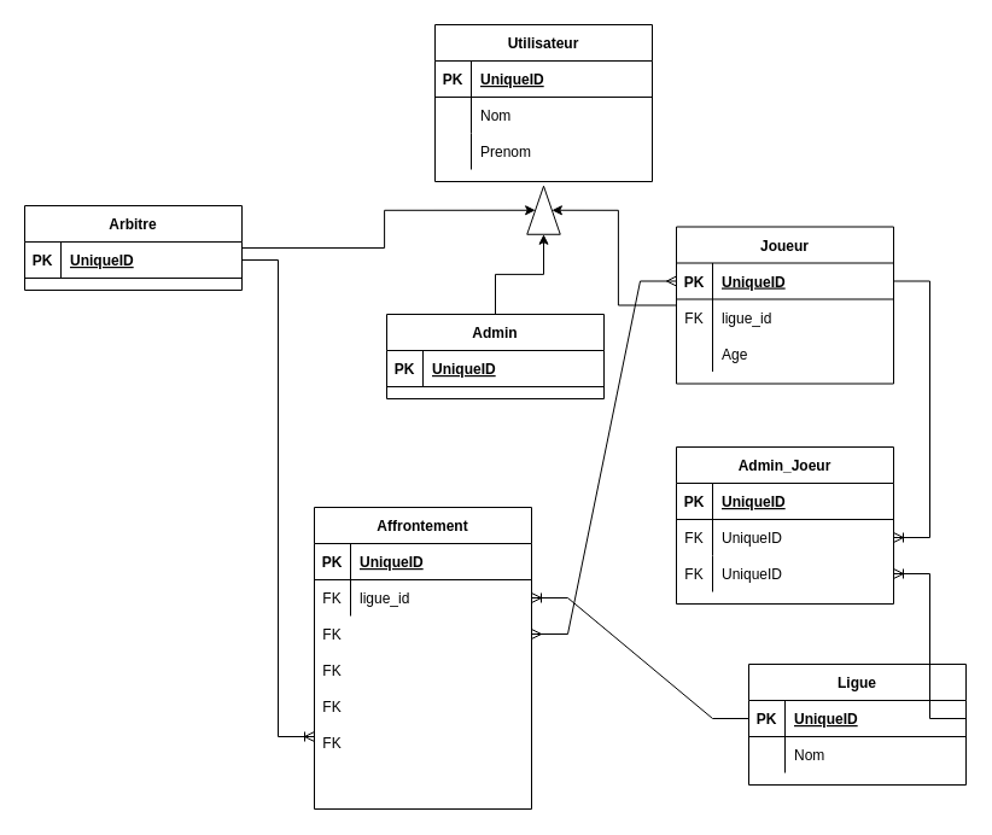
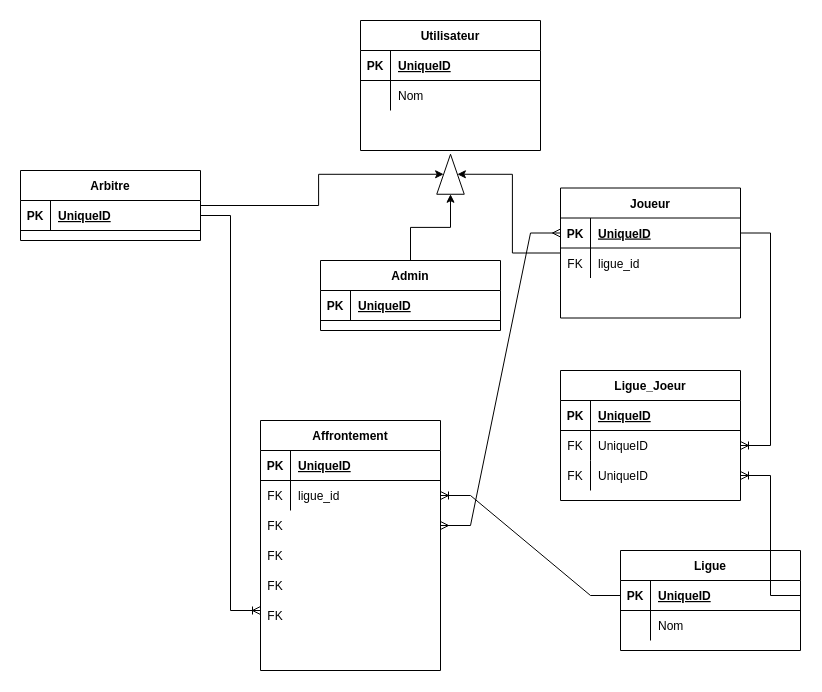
  <mxCell id="0" />
  <mxCell id="1" parent="0" />
  <mxCell id="2" value="Affrontement" style="shape=table;startSize=30;container=1;collapsible=1;childLayout=tableLayout;fixedRows=1;rowLines=0;fontStyle=1;align=center;resizeLast=1;" vertex="1" parent="1"><mxGeometry x="260" y="420" width="180" height="250" as="geometry" /></mxCell>
  <mxCell id="3" value="" style="shape=partialRectangle;collapsible=0;dropTarget=0;pointerEvents=0;fillColor=none;top=0;left=0;bottom=1;right=0;points=[[0,0.5],[1,0.5]];portConstraint=eastwest;" vertex="1" parent="2"><mxGeometry y="30" width="180" height="30" as="geometry" /></mxCell>
  <mxCell id="4" value="PK" style="shape=partialRectangle;connectable=0;fillColor=none;top=0;left=0;bottom=0;right=0;fontStyle=1;overflow=hidden;" vertex="1" parent="3"><mxGeometry width="30" height="30" as="geometry"><mxRectangle width="30" height="30" as="alternateBounds" /></mxGeometry></mxCell>
  <mxCell id="5" value="UniqueID" style="shape=partialRectangle;connectable=0;fillColor=none;top=0;left=0;bottom=0;right=0;align=left;spacingLeft=6;fontStyle=5;overflow=hidden;" vertex="1" parent="3"><mxGeometry x="30" width="150" height="30" as="geometry"><mxRectangle width="150" height="30" as="alternateBounds" /></mxGeometry></mxCell>
  <mxCell id="6" value="" style="shape=partialRectangle;collapsible=0;dropTarget=0;pointerEvents=0;fillColor=none;top=0;left=0;bottom=0;right=0;points=[[0,0.5],[1,0.5]];portConstraint=eastwest;" vertex="1" parent="2"><mxGeometry y="60" width="180" height="30" as="geometry" /></mxCell>
  <mxCell id="7" value="FK" style="shape=partialRectangle;connectable=0;fillColor=none;top=0;left=0;bottom=0;right=0;fontStyle=0;overflow=hidden;" vertex="1" parent="6"><mxGeometry width="30" height="30" as="geometry"><mxRectangle width="30" height="30" as="alternateBounds" /></mxGeometry></mxCell>
  <mxCell id="8" value="ligue_id" style="shape=partialRectangle;connectable=0;fillColor=none;top=0;left=0;bottom=0;right=0;align=left;spacingLeft=6;fontStyle=0;overflow=hidden;" vertex="1" parent="6"><mxGeometry x="30" width="150" height="30" as="geometry"><mxRectangle width="150" height="30" as="alternateBounds" /></mxGeometry></mxCell>
  <mxCell id="9" value="" style="shape=partialRectangle;collapsible=0;dropTarget=0;pointerEvents=0;fillColor=none;top=0;left=0;bottom=0;right=0;points=[[0,0.5],[1,0.5]];portConstraint=eastwest;" vertex="1" parent="2"><mxGeometry y="90" width="180" height="30" as="geometry" /></mxCell>
  <mxCell id="10" value="FK" style="shape=partialRectangle;connectable=0;fillColor=none;top=0;left=0;bottom=0;right=0;fontStyle=0;overflow=hidden;" vertex="1" parent="9"><mxGeometry width="30" height="30" as="geometry"><mxRectangle width="30" height="30" as="alternateBounds" /></mxGeometry></mxCell>
  <mxCell id="11" value="" style="shape=partialRectangle;collapsible=0;dropTarget=0;pointerEvents=0;fillColor=none;top=0;left=0;bottom=0;right=0;points=[[0,0.5],[1,0.5]];portConstraint=eastwest;" vertex="1" parent="2"><mxGeometry y="120" width="180" height="30" as="geometry" /></mxCell>
  <mxCell id="12" value="FK" style="shape=partialRectangle;connectable=0;fillColor=none;top=0;left=0;bottom=0;right=0;fontStyle=0;overflow=hidden;" vertex="1" parent="11"><mxGeometry width="30" height="30" as="geometry"><mxRectangle width="30" height="30" as="alternateBounds" /></mxGeometry></mxCell>
  <mxCell id="13" value="" style="shape=partialRectangle;collapsible=0;dropTarget=0;pointerEvents=0;fillColor=none;top=0;left=0;bottom=0;right=0;points=[[0,0.5],[1,0.5]];portConstraint=eastwest;" vertex="1" parent="2"><mxGeometry y="150" width="180" height="30" as="geometry" /></mxCell>
  <mxCell id="14" value="FK" style="shape=partialRectangle;connectable=0;fillColor=none;top=0;left=0;bottom=0;right=0;fontStyle=0;overflow=hidden;" vertex="1" parent="13"><mxGeometry width="30" height="30" as="geometry"><mxRectangle width="30" height="30" as="alternateBounds" /></mxGeometry></mxCell>
  <mxCell id="15" value="" style="shape=partialRectangle;collapsible=0;dropTarget=0;pointerEvents=0;fillColor=none;top=0;left=0;bottom=0;right=0;points=[[0,0.5],[1,0.5]];portConstraint=eastwest;" vertex="1" parent="2"><mxGeometry y="180" width="180" height="30" as="geometry" /></mxCell>
  <mxCell id="16" value="FK" style="shape=partialRectangle;connectable=0;fillColor=none;top=0;left=0;bottom=0;right=0;fontStyle=0;overflow=hidden;" vertex="1" parent="15"><mxGeometry width="30" height="30" as="geometry"><mxRectangle width="30" height="30" as="alternateBounds" /></mxGeometry></mxCell>
  <mxCell id="17" value="" style="shape=partialRectangle;collapsible=0;dropTarget=0;pointerEvents=0;fillColor=none;top=0;left=0;bottom=0;right=0;points=[[0,0.5],[1,0.5]];portConstraint=eastwest;" vertex="1" parent="2"><mxGeometry y="210" width="180" height="30" as="geometry" /></mxCell>
  <mxCell id="18" value="" style="shape=partialRectangle;connectable=0;fillColor=none;top=0;left=0;bottom=0;right=0;editable=1;overflow=hidden;" vertex="1" parent="17"><mxGeometry width="30" height="30" as="geometry"><mxRectangle width="30" height="30" as="alternateBounds" /></mxGeometry></mxCell>
  <mxCell id="19" style="edgeStyle=orthogonalEdgeStyle;rounded=0;jumpStyle=none;orthogonalLoop=1;jettySize=auto;html=1;entryX=0.5;entryY=1;entryDx=0;entryDy=0;" edge="1" parent="1" source="20" target="72"><mxGeometry relative="1" as="geometry" /></mxCell>
  <mxCell id="20" value="Joueur" style="shape=table;startSize=30;container=1;collapsible=1;childLayout=tableLayout;fixedRows=1;rowLines=0;fontStyle=1;align=center;resizeLast=1;" vertex="1" parent="1"><mxGeometry x="560" y="187.5" width="180" height="130" as="geometry" /></mxCell>
  <mxCell id="21" value="" style="shape=partialRectangle;collapsible=0;dropTarget=0;pointerEvents=0;fillColor=none;top=0;left=0;bottom=1;right=0;points=[[0,0.5],[1,0.5]];portConstraint=eastwest;" vertex="1" parent="20"><mxGeometry y="30" width="180" height="30" as="geometry" /></mxCell>
  <mxCell id="22" value="PK" style="shape=partialRectangle;connectable=0;fillColor=none;top=0;left=0;bottom=0;right=0;fontStyle=1;overflow=hidden;" vertex="1" parent="21"><mxGeometry width="30" height="30" as="geometry"><mxRectangle width="30" height="30" as="alternateBounds" /></mxGeometry></mxCell>
  <mxCell id="23" value="UniqueID" style="shape=partialRectangle;connectable=0;fillColor=none;top=0;left=0;bottom=0;right=0;align=left;spacingLeft=6;fontStyle=5;overflow=hidden;" vertex="1" parent="21"><mxGeometry x="30" width="150" height="30" as="geometry"><mxRectangle width="150" height="30" as="alternateBounds" /></mxGeometry></mxCell>
  <mxCell id="24" value="" style="shape=partialRectangle;collapsible=0;dropTarget=0;pointerEvents=0;fillColor=none;top=0;left=0;bottom=0;right=0;points=[[0,0.5],[1,0.5]];portConstraint=eastwest;" vertex="1" parent="20"><mxGeometry y="60" width="180" height="30" as="geometry" /></mxCell>
  <mxCell id="25" value="FK" style="shape=partialRectangle;connectable=0;fillColor=none;top=0;left=0;bottom=0;right=0;fontStyle=0;overflow=hidden;" vertex="1" parent="24"><mxGeometry width="30" height="30" as="geometry"><mxRectangle width="30" height="30" as="alternateBounds" /></mxGeometry></mxCell>
  <mxCell id="26" value="ligue_id" style="shape=partialRectangle;connectable=0;fillColor=none;top=0;left=0;bottom=0;right=0;align=left;spacingLeft=6;fontStyle=0;overflow=hidden;" vertex="1" parent="24"><mxGeometry x="30" width="150" height="30" as="geometry"><mxRectangle width="150" height="30" as="alternateBounds" /></mxGeometry></mxCell>
  <mxCell id="27" value="" style="shape=partialRectangle;collapsible=0;dropTarget=0;pointerEvents=0;fillColor=none;top=0;left=0;bottom=0;right=0;points=[[0,0.5],[1,0.5]];portConstraint=eastwest;" vertex="1" parent="20"><mxGeometry y="90" width="180" height="30" as="geometry" /></mxCell>
  <mxCell id="28" value="" style="shape=partialRectangle;connectable=0;fillColor=none;top=0;left=0;bottom=0;right=0;editable=1;overflow=hidden;" vertex="1" parent="27"><mxGeometry width="30" height="30" as="geometry"><mxRectangle width="30" height="30" as="alternateBounds" /></mxGeometry></mxCell>
- <mxCell id="29" value="Age" style="shape=partialRectangle;connectable=0;fillColor=none;top=0;left=0;bottom=0;right=0;align=left;spacingLeft=6;overflow=hidden;" vertex="1" parent="27"><mxGeometry x="30" width="150" height="30" as="geometry"><mxRectangle width="150" height="30" as="alternateBounds" /></mxGeometry></mxCell>
  <mxCell id="30" style="edgeStyle=orthogonalEdgeStyle;rounded=0;jumpStyle=none;orthogonalLoop=1;jettySize=auto;html=1;entryX=0;entryY=0.5;entryDx=0;entryDy=0;" edge="1" parent="1" source="31" target="72"><mxGeometry relative="1" as="geometry" /></mxCell>
  <mxCell id="31" value="Admin" style="shape=table;startSize=30;container=1;collapsible=1;childLayout=tableLayout;fixedRows=1;rowLines=0;fontStyle=1;align=center;resizeLast=1;" vertex="1" parent="1"><mxGeometry x="320" y="260" width="180" height="70" as="geometry" /></mxCell>
  <mxCell id="32" value="" style="shape=partialRectangle;collapsible=0;dropTarget=0;pointerEvents=0;fillColor=none;top=0;left=0;bottom=1;right=0;points=[[0,0.5],[1,0.5]];portConstraint=eastwest;" vertex="1" parent="31"><mxGeometry y="30" width="180" height="30" as="geometry" /></mxCell>
  <mxCell id="33" value="PK" style="shape=partialRectangle;connectable=0;fillColor=none;top=0;left=0;bottom=0;right=0;fontStyle=1;overflow=hidden;" vertex="1" parent="32"><mxGeometry width="30" height="30" as="geometry"><mxRectangle width="30" height="30" as="alternateBounds" /></mxGeometry></mxCell>
  <mxCell id="34" value="UniqueID" style="shape=partialRectangle;connectable=0;fillColor=none;top=0;left=0;bottom=0;right=0;align=left;spacingLeft=6;fontStyle=5;overflow=hidden;" vertex="1" parent="32"><mxGeometry x="30" width="150" height="30" as="geometry"><mxRectangle width="150" height="30" as="alternateBounds" /></mxGeometry></mxCell>
  <mxCell id="35" value="Ligue" style="shape=table;startSize=30;container=1;collapsible=1;childLayout=tableLayout;fixedRows=1;rowLines=0;fontStyle=1;align=center;resizeLast=1;" vertex="1" parent="1"><mxGeometry x="620" y="550" width="180" height="100" as="geometry" /></mxCell>
  <mxCell id="36" value="" style="shape=partialRectangle;collapsible=0;dropTarget=0;pointerEvents=0;fillColor=none;top=0;left=0;bottom=1;right=0;points=[[0,0.5],[1,0.5]];portConstraint=eastwest;" vertex="1" parent="35"><mxGeometry y="30" width="180" height="30" as="geometry" /></mxCell>
  <mxCell id="37" value="PK" style="shape=partialRectangle;connectable=0;fillColor=none;top=0;left=0;bottom=0;right=0;fontStyle=1;overflow=hidden;" vertex="1" parent="36"><mxGeometry width="30" height="30" as="geometry"><mxRectangle width="30" height="30" as="alternateBounds" /></mxGeometry></mxCell>
  <mxCell id="38" value="UniqueID" style="shape=partialRectangle;connectable=0;fillColor=none;top=0;left=0;bottom=0;right=0;align=left;spacingLeft=6;fontStyle=5;overflow=hidden;" vertex="1" parent="36"><mxGeometry x="30" width="150" height="30" as="geometry"><mxRectangle width="150" height="30" as="alternateBounds" /></mxGeometry></mxCell>
  <mxCell id="39" value="" style="shape=partialRectangle;collapsible=0;dropTarget=0;pointerEvents=0;fillColor=none;top=0;left=0;bottom=0;right=0;points=[[0,0.5],[1,0.5]];portConstraint=eastwest;" vertex="1" parent="35"><mxGeometry y="60" width="180" height="30" as="geometry" /></mxCell>
  <mxCell id="40" value="" style="shape=partialRectangle;connectable=0;fillColor=none;top=0;left=0;bottom=0;right=0;editable=1;overflow=hidden;" vertex="1" parent="39"><mxGeometry width="30" height="30" as="geometry"><mxRectangle width="30" height="30" as="alternateBounds" /></mxGeometry></mxCell>
  <mxCell id="41" value="Nom" style="shape=partialRectangle;connectable=0;fillColor=none;top=0;left=0;bottom=0;right=0;align=left;spacingLeft=6;overflow=hidden;" vertex="1" parent="39"><mxGeometry x="30" width="150" height="30" as="geometry"><mxRectangle width="150" height="30" as="alternateBounds" /></mxGeometry></mxCell>
  <mxCell id="42" style="edgeStyle=orthogonalEdgeStyle;rounded=0;jumpStyle=none;orthogonalLoop=1;jettySize=auto;html=1;entryX=0.5;entryY=0;entryDx=0;entryDy=0;" edge="1" parent="1" source="43" target="72"><mxGeometry relative="1" as="geometry" /></mxCell>
  <mxCell id="43" value="Arbitre" style="shape=table;startSize=30;container=1;collapsible=1;childLayout=tableLayout;fixedRows=1;rowLines=0;fontStyle=1;align=center;resizeLast=1;" vertex="1" parent="1"><mxGeometry x="20" y="170" width="180" height="70" as="geometry" /></mxCell>
  <mxCell id="44" value="" style="shape=partialRectangle;collapsible=0;dropTarget=0;pointerEvents=0;fillColor=none;top=0;left=0;bottom=1;right=0;points=[[0,0.5],[1,0.5]];portConstraint=eastwest;" vertex="1" parent="43"><mxGeometry y="30" width="180" height="30" as="geometry" /></mxCell>
  <mxCell id="45" value="PK" style="shape=partialRectangle;connectable=0;fillColor=none;top=0;left=0;bottom=0;right=0;fontStyle=1;overflow=hidden;" vertex="1" parent="44"><mxGeometry width="30" height="30" as="geometry"><mxRectangle width="30" height="30" as="alternateBounds" /></mxGeometry></mxCell>
  <mxCell id="46" value="UniqueID" style="shape=partialRectangle;connectable=0;fillColor=none;top=0;left=0;bottom=0;right=0;align=left;spacingLeft=6;fontStyle=5;overflow=hidden;" vertex="1" parent="44"><mxGeometry x="30" width="150" height="30" as="geometry"><mxRectangle width="150" height="30" as="alternateBounds" /></mxGeometry></mxCell>
  <mxCell id="47" value="" style="edgeStyle=entityRelationEdgeStyle;fontSize=12;html=1;endArrow=ERmany;startArrow=ERmany;rounded=0;entryX=0;entryY=0.5;entryDx=0;entryDy=0;exitX=1;exitY=0.5;exitDx=0;exitDy=0;" edge="1" parent="1" source="9" target="21"><mxGeometry width="100" height="100" relative="1" as="geometry"><mxPoint x="440" y="233" as="sourcePoint" /><mxPoint x="250" y="250" as="targetPoint" /></mxGeometry></mxCell>
  <mxCell id="48" value="" style="edgeStyle=entityRelationEdgeStyle;fontSize=12;html=1;endArrow=ERoneToMany;exitX=1;exitY=0.5;exitDx=0;exitDy=0;rounded=0;jumpStyle=gap;" edge="1" parent="1" source="44"><mxGeometry width="100" height="100" relative="1" as="geometry"><mxPoint x="500" y="560" as="sourcePoint" /><mxPoint x="260" y="610" as="targetPoint" /></mxGeometry></mxCell>
- <mxCell id="49" value="Admin_Joeur" style="shape=table;startSize=30;container=1;collapsible=1;childLayout=tableLayout;fixedRows=1;rowLines=0;fontStyle=1;align=center;resizeLast=1;" vertex="1" parent="1"><mxGeometry x="560" y="370" width="180" height="130" as="geometry" /></mxCell>
+ <mxCell id="49" value="Ligue_Joeur" style="shape=table;startSize=30;container=1;collapsible=1;childLayout=tableLayout;fixedRows=1;rowLines=0;fontStyle=1;align=center;resizeLast=1;" vertex="1" parent="1"><mxGeometry x="560" y="370" width="180" height="130" as="geometry" /></mxCell>
  <mxCell id="50" value="" style="shape=partialRectangle;collapsible=0;dropTarget=0;pointerEvents=0;fillColor=none;top=0;left=0;bottom=1;right=0;points=[[0,0.5],[1,0.5]];portConstraint=eastwest;" vertex="1" parent="49"><mxGeometry y="30" width="180" height="30" as="geometry" /></mxCell>
  <mxCell id="51" value="PK" style="shape=partialRectangle;connectable=0;fillColor=none;top=0;left=0;bottom=0;right=0;fontStyle=1;overflow=hidden;" vertex="1" parent="50"><mxGeometry width="30" height="30" as="geometry"><mxRectangle width="30" height="30" as="alternateBounds" /></mxGeometry></mxCell>
  <mxCell id="52" value="UniqueID" style="shape=partialRectangle;connectable=0;fillColor=none;top=0;left=0;bottom=0;right=0;align=left;spacingLeft=6;fontStyle=5;overflow=hidden;" vertex="1" parent="50"><mxGeometry x="30" width="150" height="30" as="geometry"><mxRectangle width="150" height="30" as="alternateBounds" /></mxGeometry></mxCell>
  <mxCell id="53" value="" style="shape=partialRectangle;collapsible=0;dropTarget=0;pointerEvents=0;fillColor=none;top=0;left=0;bottom=0;right=0;points=[[0,0.5],[1,0.5]];portConstraint=eastwest;" vertex="1" parent="49"><mxGeometry y="60" width="180" height="30" as="geometry" /></mxCell>
  <mxCell id="54" value="FK" style="shape=partialRectangle;connectable=0;fillColor=none;top=0;left=0;bottom=0;right=0;fontStyle=0;overflow=hidden;" vertex="1" parent="53"><mxGeometry width="30" height="30" as="geometry"><mxRectangle width="30" height="30" as="alternateBounds" /></mxGeometry></mxCell>
  <mxCell id="55" value="UniqueID" style="shape=partialRectangle;connectable=0;fillColor=none;top=0;left=0;bottom=0;right=0;align=left;spacingLeft=6;fontStyle=0;overflow=hidden;" vertex="1" parent="53"><mxGeometry x="30" width="150" height="30" as="geometry"><mxRectangle width="150" height="30" as="alternateBounds" /></mxGeometry></mxCell>
  <mxCell id="56" value="" style="shape=partialRectangle;collapsible=0;dropTarget=0;pointerEvents=0;fillColor=none;top=0;left=0;bottom=0;right=0;points=[[0,0.5],[1,0.5]];portConstraint=eastwest;" vertex="1" parent="49"><mxGeometry y="90" width="180" height="30" as="geometry" /></mxCell>
  <mxCell id="57" value="FK" style="shape=partialRectangle;connectable=0;fillColor=none;top=0;left=0;bottom=0;right=0;fontStyle=0;overflow=hidden;" vertex="1" parent="56"><mxGeometry width="30" height="30" as="geometry"><mxRectangle width="30" height="30" as="alternateBounds" /></mxGeometry></mxCell>
  <mxCell id="58" value="UniqueID" style="shape=partialRectangle;connectable=0;fillColor=none;top=0;left=0;bottom=0;right=0;align=left;spacingLeft=6;fontStyle=0;overflow=hidden;" vertex="1" parent="56"><mxGeometry x="30" width="150" height="30" as="geometry"><mxRectangle width="150" height="30" as="alternateBounds" /></mxGeometry></mxCell>
  <mxCell id="59" value="" style="edgeStyle=entityRelationEdgeStyle;fontSize=12;html=1;endArrow=ERoneToMany;rounded=0;jumpStyle=none;entryX=1;entryY=0.5;entryDx=0;entryDy=0;exitX=1;exitY=0.5;exitDx=0;exitDy=0;" edge="1" parent="1" source="36" target="56"><mxGeometry width="100" height="100" relative="1" as="geometry"><mxPoint x="870" y="510" as="sourcePoint" /><mxPoint x="830" y="420" as="targetPoint" /></mxGeometry></mxCell>
  <mxCell id="60" value="" style="edgeStyle=entityRelationEdgeStyle;fontSize=12;html=1;endArrow=ERoneToMany;rounded=0;jumpStyle=none;entryX=1;entryY=0.5;entryDx=0;entryDy=0;exitX=1;exitY=0.5;exitDx=0;exitDy=0;" edge="1" parent="1" source="21" target="53"><mxGeometry width="100" height="100" relative="1" as="geometry"><mxPoint x="790" y="420" as="sourcePoint" /><mxPoint x="790" y="535" as="targetPoint" /></mxGeometry></mxCell>
  <mxCell id="61" value="" style="edgeStyle=entityRelationEdgeStyle;fontSize=12;html=1;endArrow=ERoneToMany;rounded=0;jumpStyle=none;entryX=1;entryY=0.5;entryDx=0;entryDy=0;exitX=0;exitY=0.5;exitDx=0;exitDy=0;" edge="1" parent="1" source="36" target="6"><mxGeometry width="100" height="100" relative="1" as="geometry"><mxPoint x="620" y="600" as="sourcePoint" /><mxPoint x="610" y="550" as="targetPoint" /></mxGeometry></mxCell>
  <mxCell id="62" value="Utilisateur" style="shape=table;startSize=30;container=1;collapsible=1;childLayout=tableLayout;fixedRows=1;rowLines=0;fontStyle=1;align=center;resizeLast=1;" vertex="1" parent="1"><mxGeometry x="360" y="20" width="180" height="130" as="geometry" /></mxCell>
  <mxCell id="63" value="" style="shape=partialRectangle;collapsible=0;dropTarget=0;pointerEvents=0;fillColor=none;top=0;left=0;bottom=1;right=0;points=[[0,0.5],[1,0.5]];portConstraint=eastwest;" vertex="1" parent="62"><mxGeometry y="30" width="180" height="30" as="geometry" /></mxCell>
  <mxCell id="64" value="PK" style="shape=partialRectangle;connectable=0;fillColor=none;top=0;left=0;bottom=0;right=0;fontStyle=1;overflow=hidden;" vertex="1" parent="63"><mxGeometry width="30" height="30" as="geometry"><mxRectangle width="30" height="30" as="alternateBounds" /></mxGeometry></mxCell>
  <mxCell id="65" value="UniqueID" style="shape=partialRectangle;connectable=0;fillColor=none;top=0;left=0;bottom=0;right=0;align=left;spacingLeft=6;fontStyle=5;overflow=hidden;" vertex="1" parent="63"><mxGeometry x="30" width="150" height="30" as="geometry"><mxRectangle width="150" height="30" as="alternateBounds" /></mxGeometry></mxCell>
  <mxCell id="66" value="" style="shape=partialRectangle;collapsible=0;dropTarget=0;pointerEvents=0;fillColor=none;top=0;left=0;bottom=0;right=0;points=[[0,0.5],[1,0.5]];portConstraint=eastwest;" vertex="1" parent="62"><mxGeometry y="60" width="180" height="30" as="geometry" /></mxCell>
  <mxCell id="67" value="" style="shape=partialRectangle;connectable=0;fillColor=none;top=0;left=0;bottom=0;right=0;editable=1;overflow=hidden;" vertex="1" parent="66"><mxGeometry width="30" height="30" as="geometry"><mxRectangle width="30" height="30" as="alternateBounds" /></mxGeometry></mxCell>
  <mxCell id="68" value="Nom" style="shape=partialRectangle;connectable=0;fillColor=none;top=0;left=0;bottom=0;right=0;align=left;spacingLeft=6;overflow=hidden;" vertex="1" parent="66"><mxGeometry x="30" width="150" height="30" as="geometry"><mxRectangle width="150" height="30" as="alternateBounds" /></mxGeometry></mxCell>
  <mxCell id="69" value="" style="shape=partialRectangle;collapsible=0;dropTarget=0;pointerEvents=0;fillColor=none;top=0;left=0;bottom=0;right=0;points=[[0,0.5],[1,0.5]];portConstraint=eastwest;" vertex="1" parent="62"><mxGeometry y="90" width="180" height="30" as="geometry" /></mxCell>
  <mxCell id="70" value="" style="shape=partialRectangle;connectable=0;fillColor=none;top=0;left=0;bottom=0;right=0;editable=1;overflow=hidden;" vertex="1" parent="69"><mxGeometry width="30" height="30" as="geometry"><mxRectangle width="30" height="30" as="alternateBounds" /></mxGeometry></mxCell>
- <mxCell id="71" value="Prenom" style="shape=partialRectangle;connectable=0;fillColor=none;top=0;left=0;bottom=0;right=0;align=left;spacingLeft=6;overflow=hidden;" vertex="1" parent="69"><mxGeometry x="30" width="150" height="30" as="geometry"><mxRectangle width="150" height="30" as="alternateBounds" /></mxGeometry></mxCell>
  <mxCell id="72" value="" style="triangle;whiteSpace=wrap;html=1;rotation=-90;" vertex="1" parent="1"><mxGeometry x="430" y="160" width="40" height="27.5" as="geometry" /></mxCell>
